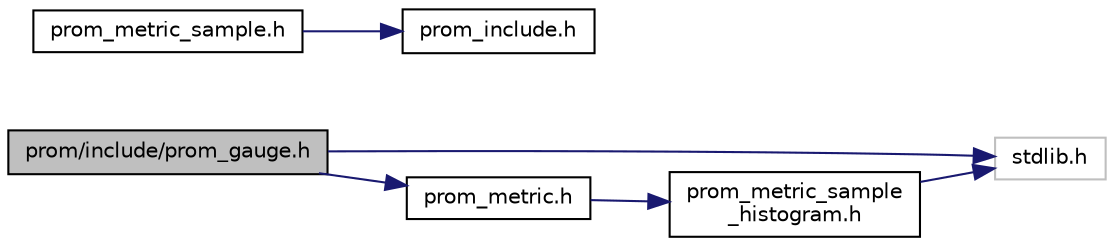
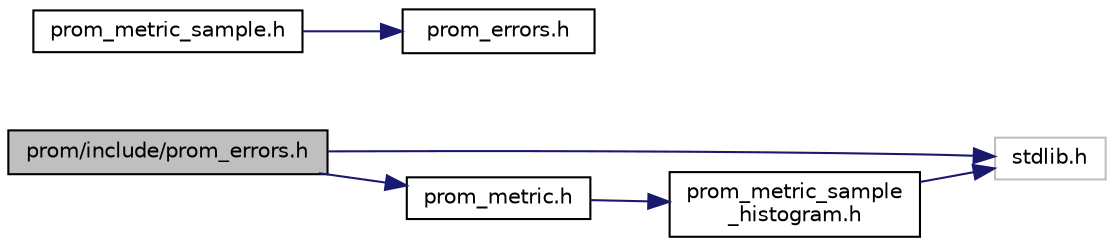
  digraph {
    rankdir=LR
    node [color=black fillcolor=white fontname=Helvetica fontsize=10 shape=record style=filled]
    edge [color=midnightblue fontname=Helvetica fontsize=10 labelfontname=Helvetica labelfontsize=10 style=solid]
-   n1 [fillcolor=grey75 fontcolor=black height=0.2 label="prom/include/prom_gauge.h" width=0.4]
+   n1 [fillcolor=grey75 fontcolor=black height=0.2 label="prom/include/prom_errors.h" width=0.4]
    n2 [color=grey75 height=0.2 label="stdlib.h" width=0.4]
    n3 [height=0.2 label="prom_metric.h" width=0.4]
-   n4 [height=0.2 label="prom_include.h" width=0.4]
+   n4 [height=0.2 label="prom_errors.h" width=0.4]
    n5 [height=0.2 label="prom_metric_sample\l_histogram.h" width=0.4]
    n6 [height=0.2 label="prom_metric_sample.h" width=0.4]
    n1 -> n2
    n1 -> n3
    n3 -> n5
    n5 -> n2
    n6 -> n4
  }
